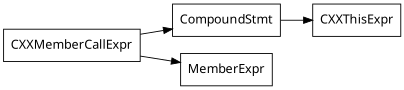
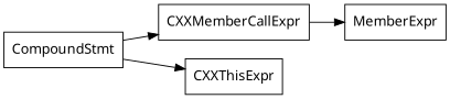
  digraph {
    fontname="Noto Sans"
    rankdir=LR
    node [fontname="Noto Sans" shape=record]
    edge [fontname="Noto Sans"]
    n1 [label="{CompoundStmt}"]
    n2 [label="{CXXMemberCallExpr}"]
    n3 [label="{CXXThisExpr}"]
    n4 [label="{MemberExpr}"]
-   n2 -> n1
+   n1 -> n2
    n1 -> n3
    n2 -> n4
  }
